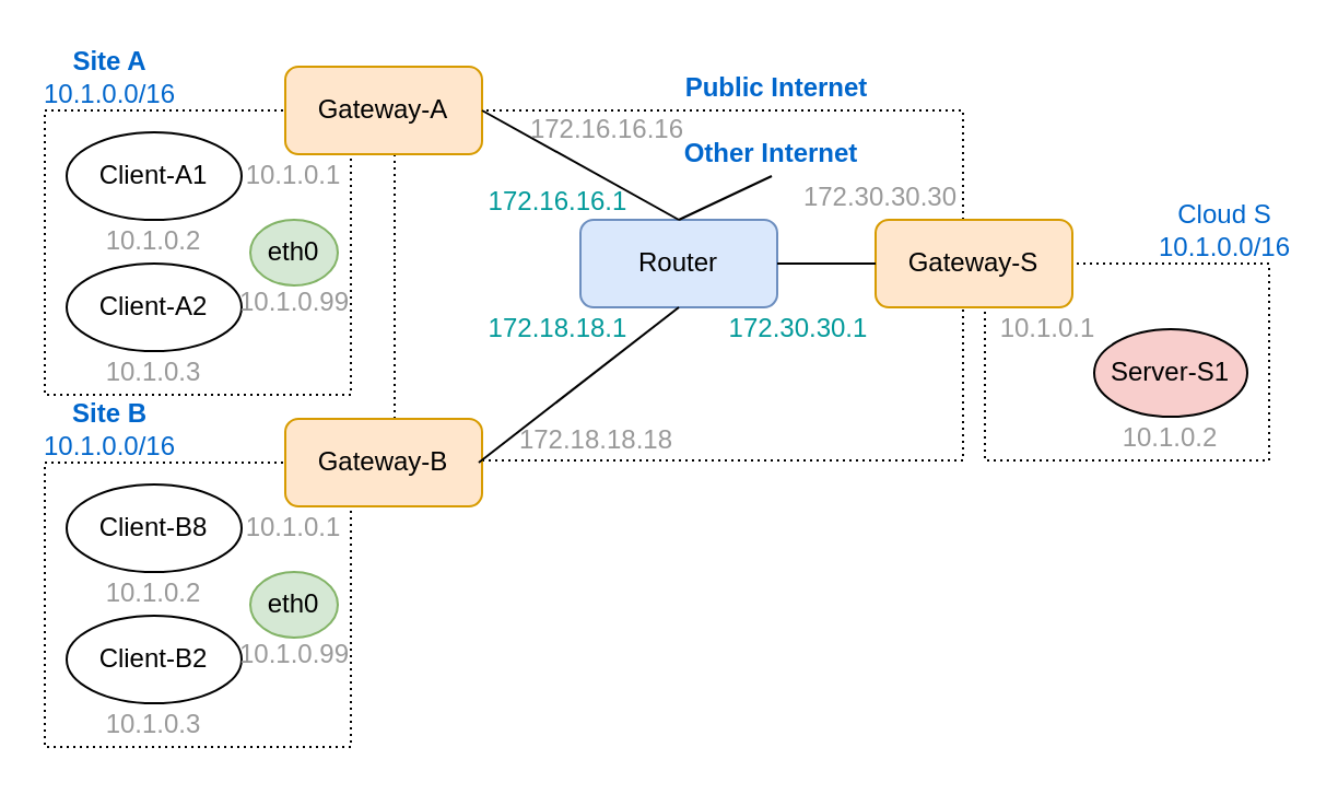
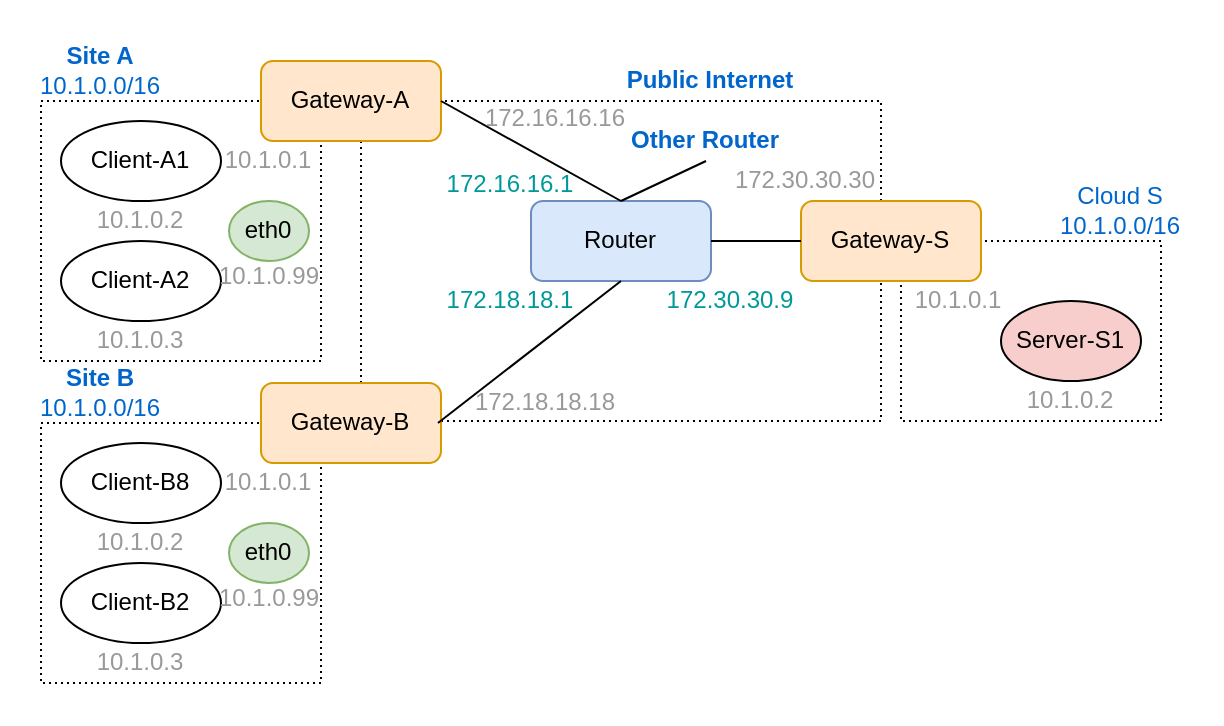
  <mxCell id="0" />
  <mxCell id="1" parent="0" />
  <mxCell id="2" value="" style="verticalLabelPosition=bottom;verticalAlign=top;html=1;shape=mxgraph.basic.rect;fillColor2=none;strokeWidth=1;size=20;indent=5;dashed=1;dashPattern=1 2;" parent="1" vertex="1"><mxGeometry x="450" y="120" width="130" height="90" as="geometry" /></mxCell>
  <mxCell id="3" value="" style="verticalLabelPosition=bottom;verticalAlign=top;html=1;shape=mxgraph.basic.rect;fillColor2=none;strokeWidth=1;size=20;indent=5;dashed=1;dashPattern=1 2;" parent="1" vertex="1"><mxGeometry x="20" y="50" width="140" height="130" as="geometry" /></mxCell>
  <mxCell id="4" value="Client-A1" style="ellipse;whiteSpace=wrap;html=1;" parent="1" vertex="1"><mxGeometry x="30" y="60" width="80" height="40" as="geometry" /></mxCell>
  <mxCell id="5" value="Client-A2" style="ellipse;whiteSpace=wrap;html=1;" parent="1" vertex="1"><mxGeometry x="30" y="120" width="80" height="40" as="geometry" /></mxCell>
  <mxCell id="6" value="" style="verticalLabelPosition=bottom;verticalAlign=top;html=1;shape=mxgraph.basic.rect;fillColor2=none;strokeWidth=1;size=20;indent=5;dashed=1;dashPattern=1 2;" parent="1" vertex="1"><mxGeometry x="20" y="211" width="140" height="130" as="geometry" /></mxCell>
  <mxCell id="7" value="Client-B8" style="ellipse;whiteSpace=wrap;html=1;" parent="1" vertex="1"><mxGeometry x="30" y="221" width="80" height="40" as="geometry" /></mxCell>
  <mxCell id="8" value="Client-B2" style="ellipse;whiteSpace=wrap;html=1;" parent="1" vertex="1"><mxGeometry x="30" y="281" width="80" height="40" as="geometry" /></mxCell>
  <mxCell id="9" value="" style="verticalLabelPosition=bottom;verticalAlign=top;html=1;shape=mxgraph.basic.rect;fillColor2=none;strokeWidth=1;size=20;indent=5;dashed=1;dashPattern=1 2;" parent="1" vertex="1"><mxGeometry x="180" y="50" width="260" height="160" as="geometry" /></mxCell>
  <mxCell id="10" value="Gateway-A" style="rounded=1;whiteSpace=wrap;html=1;fillColor=#ffe6cc;strokeColor=#d79b00;" parent="1" vertex="1"><mxGeometry x="130" y="30" width="90" height="40" as="geometry" /></mxCell>
  <mxCell id="11" value="Gateway-B" style="rounded=1;whiteSpace=wrap;html=1;fillColor=#ffe6cc;strokeColor=#d79b00;" parent="1" vertex="1"><mxGeometry x="130" y="191" width="90" height="40" as="geometry" /></mxCell>
  <mxCell id="12" value="Router" style="rounded=1;whiteSpace=wrap;html=1;fillColor=#dae8fc;strokeColor=#6c8ebf;" parent="1" vertex="1"><mxGeometry x="265" y="100" width="90" height="40" as="geometry" /></mxCell>
  <mxCell id="13" value="Gateway-S" style="rounded=1;whiteSpace=wrap;html=1;fillColor=#ffe6cc;strokeColor=#d79b00;" parent="1" vertex="1"><mxGeometry x="400" y="100" width="90" height="40" as="geometry" /></mxCell>
  <mxCell id="14" value="Server-S1" style="ellipse;whiteSpace=wrap;html=1;fillColor=#f8cecc;" parent="1" vertex="1"><mxGeometry x="500" y="150" width="70" height="40" as="geometry" /></mxCell>
  <mxCell id="15" value="" style="endArrow=none;html=1;rounded=0;exitX=0.148;exitY=1.006;exitDx=0;exitDy=0;exitPerimeter=0;entryX=0.5;entryY=1;entryDx=0;entryDy=0;" parent="1" source="9" target="12" edge="1"><mxGeometry width="50" height="50" relative="1" as="geometry"><mxPoint x="330" y="190" as="sourcePoint" /><mxPoint x="380" y="140" as="targetPoint" /></mxGeometry></mxCell>
  <mxCell id="16" value="" style="endArrow=none;html=1;rounded=0;exitX=1;exitY=0.5;exitDx=0;exitDy=0;entryX=0;entryY=0.5;entryDx=0;entryDy=0;" parent="1" source="12" target="13" edge="1"><mxGeometry width="50" height="50" relative="1" as="geometry"><mxPoint x="228.48" y="231.02" as="sourcePoint" /><mxPoint x="320" y="150" as="targetPoint" /></mxGeometry></mxCell>
  <mxCell id="17" value="" style="endArrow=none;html=1;rounded=0;exitX=1;exitY=0.5;exitDx=0;exitDy=0;entryX=0.5;entryY=0;entryDx=0;entryDy=0;" parent="1" source="10" target="12" edge="1"><mxGeometry width="50" height="50" relative="1" as="geometry"><mxPoint x="228.48" y="231.02" as="sourcePoint" /><mxPoint x="320" y="150" as="targetPoint" /></mxGeometry></mxCell>
  <mxCell id="18" value="&lt;b&gt;Site A&lt;/b&gt;&lt;br&gt;10.1.0.0/16" style="text;html=1;strokeColor=none;fillColor=none;align=center;verticalAlign=middle;whiteSpace=wrap;rounded=0;fontColor=#0066CC;" parent="1" vertex="1"><mxGeometry x="20" y="20" width="60" height="30" as="geometry" /></mxCell>
  <mxCell id="19" value="&lt;b&gt;Site B&lt;/b&gt;&lt;br&gt;10.1.0.0/16" style="text;html=1;strokeColor=none;fillColor=none;align=center;verticalAlign=middle;whiteSpace=wrap;rounded=0;fontColor=#0066CC;" parent="1" vertex="1"><mxGeometry x="20" y="181" width="60" height="30" as="geometry" /></mxCell>
  <mxCell id="20" value="&lt;b&gt;Public Internet&lt;/b&gt;" style="text;html=1;strokeColor=none;fillColor=none;align=center;verticalAlign=middle;whiteSpace=wrap;rounded=0;fontColor=#0066CC;" parent="1" vertex="1"><mxGeometry x="310" y="30" width="90" height="20" as="geometry" /></mxCell>
- <mxCell id="21" value="&lt;b&gt;Other Internet&lt;/b&gt;" style="text;html=1;strokeColor=none;fillColor=none;align=center;verticalAlign=middle;whiteSpace=wrap;rounded=0;fontColor=#0066CC;" parent="1" vertex="1"><mxGeometry x="310" y="60" width="85" height="20" as="geometry" /></mxCell>
+ <mxCell id="21" value="&lt;b&gt;Other Router&lt;/b&gt;" style="text;html=1;strokeColor=none;fillColor=none;align=center;verticalAlign=middle;whiteSpace=wrap;rounded=0;fontColor=#0066CC;" parent="1" vertex="1"><mxGeometry x="310" y="60" width="85" height="20" as="geometry" /></mxCell>
  <mxCell id="22" value="" style="endArrow=none;html=1;rounded=0;exitX=0.5;exitY=0;exitDx=0;exitDy=0;entryX=0.5;entryY=1;entryDx=0;entryDy=0;" parent="1" source="12" target="21" edge="1"><mxGeometry width="50" height="50" relative="1" as="geometry"><mxPoint x="228.48" y="231.02" as="sourcePoint" /><mxPoint x="320" y="150" as="targetPoint" /></mxGeometry></mxCell>
  <mxCell id="23" value="Cloud S&lt;br&gt;10.1.0.0/16" style="text;html=1;strokeColor=none;fillColor=none;align=center;verticalAlign=middle;whiteSpace=wrap;rounded=0;fontColor=#0066CC;" parent="1" vertex="1"><mxGeometry x="530" y="90" width="60" height="30" as="geometry" /></mxCell>
  <mxCell id="24" value="10.1.0.2" style="text;html=1;strokeColor=none;fillColor=none;align=center;verticalAlign=middle;whiteSpace=wrap;rounded=0;fontColor=#999999;" parent="1" vertex="1"><mxGeometry x="35" y="100" width="70" height="20" as="geometry" /></mxCell>
  <mxCell id="25" value="10.1.0.3" style="text;html=1;strokeColor=none;fillColor=none;align=center;verticalAlign=middle;whiteSpace=wrap;rounded=0;fontColor=#999999;" parent="1" vertex="1"><mxGeometry x="35" y="160" width="70" height="20" as="geometry" /></mxCell>
  <mxCell id="26" value="10.1.0.2" style="text;html=1;strokeColor=none;fillColor=none;align=center;verticalAlign=middle;whiteSpace=wrap;rounded=0;fontColor=#999999;" parent="1" vertex="1"><mxGeometry x="35" y="261" width="70" height="20" as="geometry" /></mxCell>
  <mxCell id="27" value="10.1.0.3" style="text;html=1;strokeColor=none;fillColor=none;align=center;verticalAlign=middle;whiteSpace=wrap;rounded=0;fontColor=#999999;" parent="1" vertex="1"><mxGeometry x="35" y="321" width="70" height="20" as="geometry" /></mxCell>
  <mxCell id="28" value="10.1.0.2" style="text;html=1;strokeColor=none;fillColor=none;align=center;verticalAlign=middle;whiteSpace=wrap;rounded=0;fontColor=#999999;" parent="1" vertex="1"><mxGeometry x="500" y="190" width="70" height="20" as="geometry" /></mxCell>
  <mxCell id="29" value="10.1.0.1" style="text;html=1;strokeColor=none;fillColor=none;align=center;verticalAlign=middle;whiteSpace=wrap;rounded=0;fontColor=#999999;" parent="1" vertex="1"><mxGeometry x="105" y="70" width="58" height="20" as="geometry" /></mxCell>
  <mxCell id="30" value="10.1.0.1" style="text;html=1;strokeColor=none;fillColor=none;align=center;verticalAlign=middle;whiteSpace=wrap;rounded=0;fontColor=#999999;" parent="1" vertex="1"><mxGeometry x="105" y="231" width="58" height="20" as="geometry" /></mxCell>
  <mxCell id="31" value="10.1.0.1" style="text;html=1;strokeColor=none;fillColor=none;align=center;verticalAlign=middle;whiteSpace=wrap;rounded=0;fontColor=#999999;" parent="1" vertex="1"><mxGeometry x="450" y="140" width="58" height="20" as="geometry" /></mxCell>
  <mxCell id="32" value="172.16.16.1" style="text;html=1;strokeColor=none;fillColor=none;align=center;verticalAlign=middle;whiteSpace=wrap;rounded=0;fontColor=#009999;" parent="1" vertex="1"><mxGeometry x="220" y="82" width="70" height="20" as="geometry" /></mxCell>
  <mxCell id="33" value="172.18.18.1" style="text;html=1;strokeColor=none;fillColor=none;align=center;verticalAlign=middle;whiteSpace=wrap;rounded=0;fontColor=#009999;" parent="1" vertex="1"><mxGeometry x="220" y="140" width="70" height="20" as="geometry" /></mxCell>
- <mxCell id="34" value="172.30.30.1" style="text;html=1;strokeColor=none;fillColor=none;align=center;verticalAlign=middle;whiteSpace=wrap;rounded=0;fontColor=#009999;" parent="1" vertex="1"><mxGeometry x="330" y="140" width="70" height="20" as="geometry" /></mxCell>
+ <mxCell id="34" value="172.30.30.9" style="text;html=1;strokeColor=none;fillColor=none;align=center;verticalAlign=middle;whiteSpace=wrap;rounded=0;fontColor=#009999;" parent="1" vertex="1"><mxGeometry x="330" y="140" width="70" height="20" as="geometry" /></mxCell>
  <mxCell id="35" value="172.30.30.30" style="text;html=1;strokeColor=none;fillColor=none;align=center;verticalAlign=middle;whiteSpace=wrap;rounded=0;fontColor=#999999;" parent="1" vertex="1"><mxGeometry x="365" y="80" width="75" height="20" as="geometry" /></mxCell>
  <mxCell id="36" value="172.16.16.16" style="text;html=1;strokeColor=none;fillColor=none;align=center;verticalAlign=middle;whiteSpace=wrap;rounded=0;fontColor=#999999;" parent="1" vertex="1"><mxGeometry x="240" y="49" width="75" height="20" as="geometry" /></mxCell>
  <mxCell id="37" value="172.18.18.18" style="text;html=1;strokeColor=none;fillColor=none;align=center;verticalAlign=middle;whiteSpace=wrap;rounded=0;fontColor=#999999;" parent="1" vertex="1"><mxGeometry x="235" y="191" width="75" height="20" as="geometry" /></mxCell>
  <mxCell id="38" value="eth0" style="ellipse;whiteSpace=wrap;html=1;fillColor=#d5e8d4;strokeColor=#82b366;" vertex="1" parent="1"><mxGeometry x="114" y="100" width="40" height="30" as="geometry" /></mxCell>
  <mxCell id="39" value="eth0" style="ellipse;whiteSpace=wrap;html=1;fillColor=#d5e8d4;strokeColor=#82b366;" vertex="1" parent="1"><mxGeometry x="114" y="261" width="40" height="30" as="geometry" /></mxCell>
  <mxCell id="40" value="10.1.0.99" style="text;html=1;strokeColor=none;fillColor=none;align=center;verticalAlign=middle;whiteSpace=wrap;rounded=0;fontColor=#999999;" vertex="1" parent="1"><mxGeometry x="104" y="128" width="61" height="20" as="geometry" /></mxCell>
  <mxCell id="41" value="10.1.0.99" style="text;html=1;strokeColor=none;fillColor=none;align=center;verticalAlign=middle;whiteSpace=wrap;rounded=0;fontColor=#999999;" vertex="1" parent="1"><mxGeometry x="103.5" y="289" width="61" height="20" as="geometry" /></mxCell>
